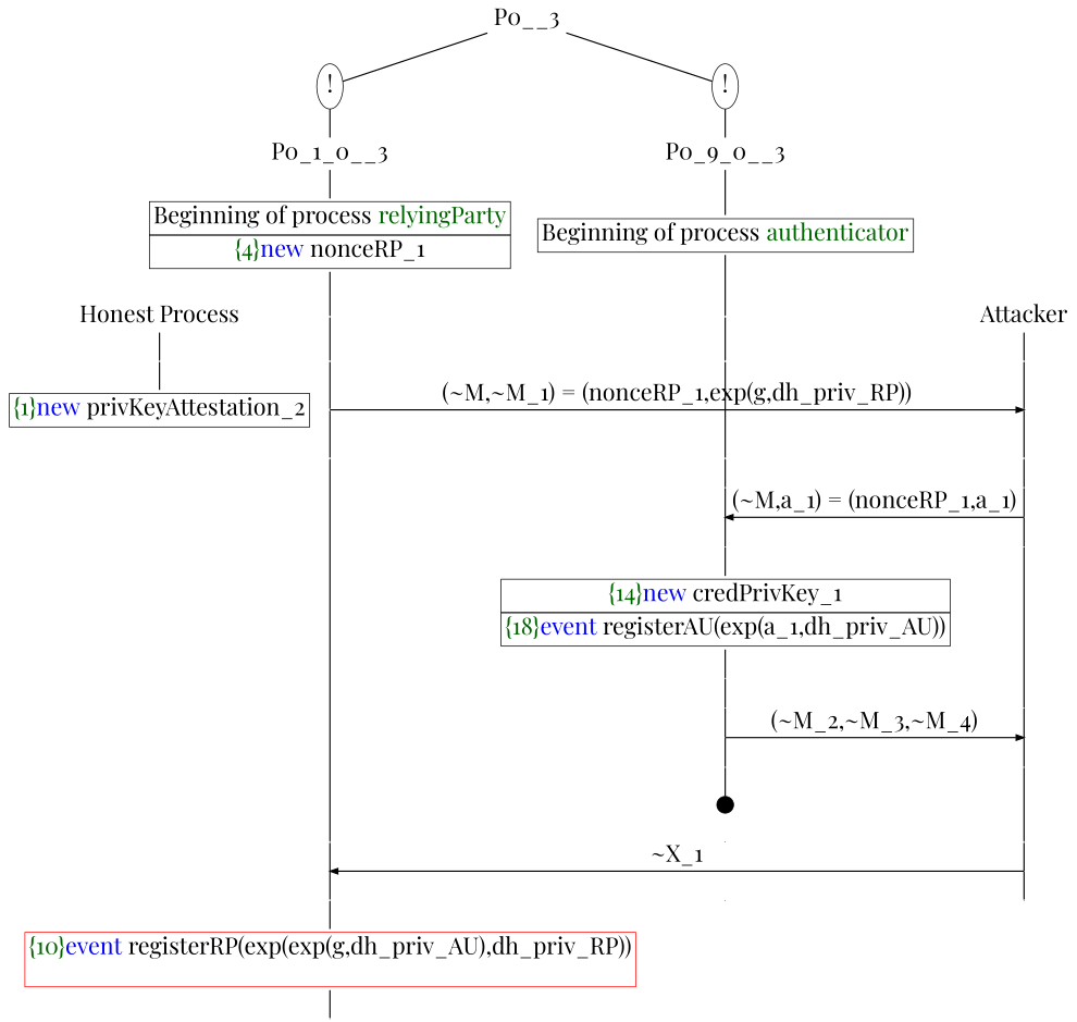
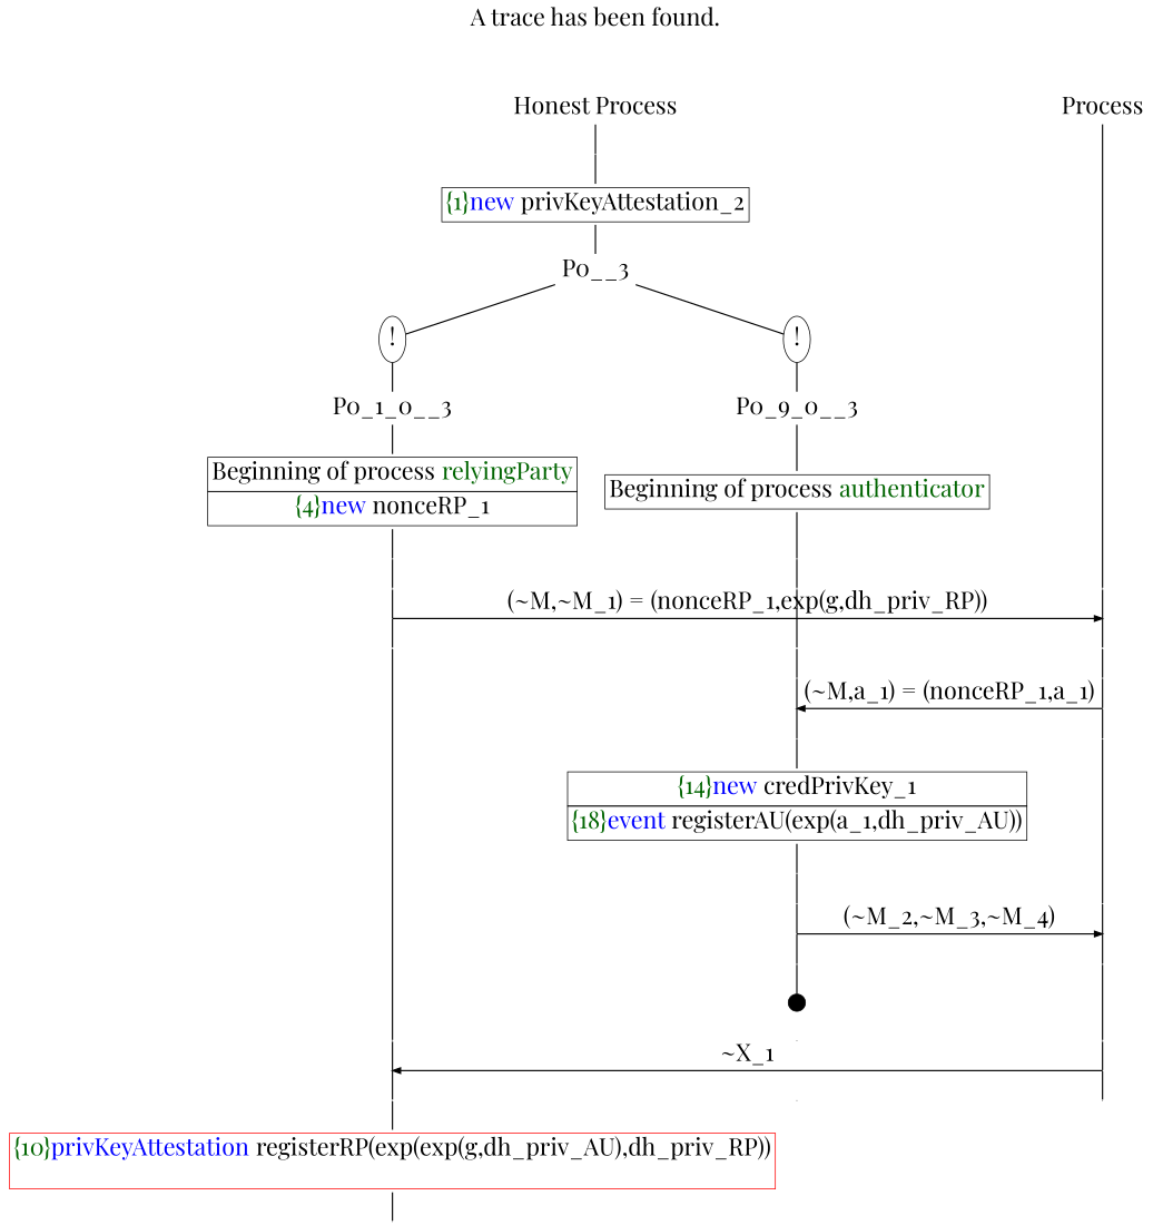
  digraph {
    fontname="Playfair Display"
    ordering=out
    node [fontname="Playfair Display" fontsize=30 shape=point]
    edge [arrowhead=none fontname="Playfair Display" fontsize=30 penwidth=1.6 weight=100]
    n1 [height=0 label="Honest Process" shape=plaintext width=0]
-   n2 [height=0 label=Attacker shape=plaintext width=0]
+   n2 [height=0 label=Process shape=plaintext width=0]
    n3 [height=0 label="!" shape=ellipse width=0]
    n4 [height=0 label="!" shape=ellipse width=0]
    P0_1_0__6 [height=0 width=0]
    P0_0_0__6 [height=0 width=0]
    P__1 [height=0 width=0]
    P0_1_0__7 [height=0 width=0]
    P__2 [height=0 width=0]
    P0_1_0__8 [height=0 width=0]
    P0_0_0__7 [height=0 width=0]
    P__3 [height=0 width=0]
    P0_0_0__8 [height=0 width=0]
    P__4 [height=0 width=0]
    P0_0_0__9 [height=0 width=0]
    P__5 [height=0 width=0]
    P0_0_0__10 [height=0 width=0]
    P__6 [height=0 width=0]
    P0_1_0__11 [height=0 width=0]
    P0_0_0__18 [height=0 style=invisible width=0]
    P__12 [height=0 width=0]
    P0_0_0__13 [height=0 width=0]
    P__7 [height=0 width=0]
    P0_0_0__14 [height=0 width=0]
    P__8 [height=0 width=0]
    P0_0_0__15 [height=0 width=0]
    P__9 [height=0 width=0]
    P0_1_0__9 [height=0 width=0]
    P0_0_0__17 [height=0 style=invisible width=0]
    P__10 [height=0 width=0]
    P0_1_0__10 [height=0 width=0]
    P__11 [height=0 width=0]
    P0__1 [height=0 width=0]
    P0_1_0__3 [fixedsize=false height=0 shape=none width=0]
    n35 [fixedsize=false height=0 label=P0_9_0__3 shape=none width=0]
    n36 [height=0 label=<<TABLE BORDER="0" CELLBORDER="1" CELLSPACING="0" CELLPADDING="4"> <TR><TD><FONT COLOR="darkgreen">{14}</FONT><FONT COLOR="blue">new </FONT>credPrivKey_1</TD></TR><TR><TD><FONT COLOR="darkgreen">{18}</FONT><FONT COLOR="blue">event</FONT> registerAU(exp(a_1,dh_priv_AU))</TD></TR></TABLE>> shape=plaintext width=0]
    P0_0_0__16 [height=0.3 width=0.3]
-   n38 [color=red height=0 label=<<TABLE BORDER="0" CELLBORDER="1" CELLSPACING="0" CELLPADDING="4"> <TR><TD><FONT COLOR="darkgreen">{10}</FONT><FONT COLOR="blue">event</FONT> registerRP(exp(exp(g,dh_priv_AU),dh_priv_RP))<br/> </TD></TR></TABLE>> shape=plaintext width=0]
+   n38 [color=red height=0 label=<<TABLE BORDER="0" CELLBORDER="1" CELLSPACING="0" CELLPADDING="4"> <TR><TD><FONT COLOR="darkgreen">{10}</FONT><FONT COLOR="blue">privKeyAttestation</FONT> registerRP(exp(exp(g,dh_priv_AU),dh_priv_RP))<br/> </TD></TR></TABLE>> shape=plaintext width=0]
+   n39 [height=0 label=<A trace has been found.<br/> > shape=plaintext width=0]
    n40 [height=0 label=<<TABLE BORDER="0" CELLBORDER="1" CELLSPACING="0" CELLPADDING="4"> <TR><TD><FONT COLOR="darkgreen">{1}</FONT><FONT COLOR="blue">new </FONT>privKeyAttestation_2</TD></TR></TABLE>> shape=plaintext width=0]
    P0__3 [fixedsize=false height=0 shape=none width=0]
    n42 [height=0 label=<<TABLE BORDER="0" CELLBORDER="1" CELLSPACING="0" CELLPADDING="4"> <TR><TD>Beginning of process <FONT COLOR="darkgreen">relyingParty</FONT></TD></TR><TR><TD><FONT COLOR="darkgreen">{4}</FONT><FONT COLOR="blue">new </FONT>nonceRP_1</TD></TR></TABLE>> shape=plaintext width=0]
    n43 [height=0 label=<<TABLE BORDER="0" CELLBORDER="1" CELLSPACING="0" CELLPADDING="4"> <TR><TD>Beginning of process <FONT COLOR="darkgreen">authenticator</FONT></TD></TR></TABLE>> shape=plaintext width=0]
    P0_0_0__5 [height=0 width=0]
    P0_1_0__5 [height=0 width=0]
    P0_0_0__12 [height=0 width=0]
    P0_1_0__13 [height=0 width=0]
    subgraph sub_1 {
      rank=same
      n1
      n2
    }
    subgraph sub_2 {
      rank=same
      n3
      n4
    }
    subgraph sub_3 {
      rank=same
      P0_1_0__6
      P0_0_0__6
      P__1
    }
    subgraph sub_4 {
      rank=same
      P0_1_0__7
      P__2
    }
    subgraph sub_5 {
      rank=same
      P0_1_0__8
      P0_0_0__7
      P__3
    }
    subgraph sub_6 {
      rank=same
      P0_0_0__8
      P__4
    }
    subgraph sub_7 {
      rank=same
      P0_0_0__9
      P__5
    }
    subgraph sub_8 {
      rank=same
      P0_0_0__10
      P__6
    }
    subgraph sub_9 {
      rank=same
      P0_1_0__11
      P0_0_0__18
      P__12
    }
    subgraph sub_10 {
      rank=same
      P0_0_0__13
      P__7
    }
    subgraph sub_11 {
      rank=same
      P0_0_0__14
      P__8
    }
    subgraph sub_12 {
      rank=same
      P0_0_0__15
      P__9
    }
    subgraph sub_13 {
      rank=same
      P0_1_0__9
      P0_0_0__17
      P__10
    }
    subgraph sub_14 {
      rank=same
      P0_1_0__10
      P__11
    }
    n1 -> P0__1
    n2 -> P__1
    n3 -> P0_1_0__3
    n4 -> n35
    P0_1_0__6 -> P0_1_0__7
    P0_0_0__6 -> P0_0_0__7
    P__1 -> P__2
    P0_1_0__7 -> P__2 [arrowhead=normal label=<(~M,~M_1) = (nonceRP_1,exp(g,dh_priv_RP))> weight=""]
    P0_1_0__7 -> P0_1_0__8
    P__2 -> P__3
    P0_1_0__8 -> P0_1_0__9
    P0_0_0__7 -> P0_0_0__8
    P__3 -> P__4
    P0_0_0__8 -> P0_0_0__9
    P__4 -> P__5
    P0_0_0__9 -> P__5 [arrowhead=normal dir=back label=<(~M,a_1) = (nonceRP_1,a_1)> weight=""]
    P0_0_0__9 -> P0_0_0__10
    P__5 -> P__6
    P0_0_0__10 -> n36
    P__6 -> P__7
    P0_1_0__11 -> n38
    P0_0_0__13 -> P0_0_0__14
    P__7 -> P__8
    P0_0_0__14 -> P__8 [arrowhead=normal label=<(~M_2,~M_3,~M_4)> weight=""]
    P0_0_0__14 -> P0_0_0__15
    P__8 -> P__9
    P0_0_0__15 -> P0_0_0__16
    P__9 -> P__10
    P0_1_0__9 -> P0_1_0__10
    P0_0_0__17 -> P0_0_0__18 [style=invisible]
    P__10 -> P__11
    P0_1_0__10 -> P0_1_0__11
    P0_1_0__10 -> P__11 [arrowhead=normal dir=back label=<~X_1> weight=""]
    P__11 -> P__12
    P0__1 -> n40
    P0_1_0__3 -> n42
    n35 -> n43
    n36 -> P0_0_0__12
    P0_0_0__16 -> P0_0_0__17 [style=invisible]
    n38 -> P0_1_0__13
+   n39 -> n1 [style=invisible]
+   n40 -> P0__3
    P0__3 -> n3 [weight=""]
    P0__3 -> n4 [weight=""]
    n42 -> P0_1_0__5
    n43 -> P0_0_0__5
    P0_0_0__5 -> P0_0_0__6
    P0_1_0__5 -> P0_1_0__6
    P0_0_0__12 -> P0_0_0__13
  }
